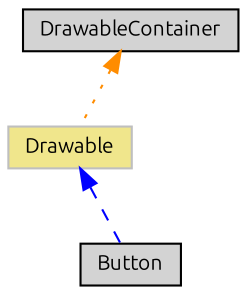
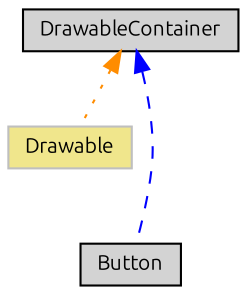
  digraph {
    fontname=Ubuntu
    rankdir=TB
    node [color=black fillcolor=lightgrey fontname=Ubuntu fontsize=10 shape=record style=filled]
    edge [dir=back fontname=Ubuntu fontsize=10 labelfontname=Helvetica labelfontsize=10]
    n1 [color=grey75 fillcolor=khaki height=0.2 label=Drawable width=0.4]
    n2 [height=0.2 label=Button width=0.4]
    n3 [height=0.2 label=DrawableContainer width=0.4]
-   n1 -> n2 [color=blue style=dashed]
+   n3 -> n2 [color=blue style=dashed]
    n3 -> n1 [color=darkorange style=dotted]
  }
